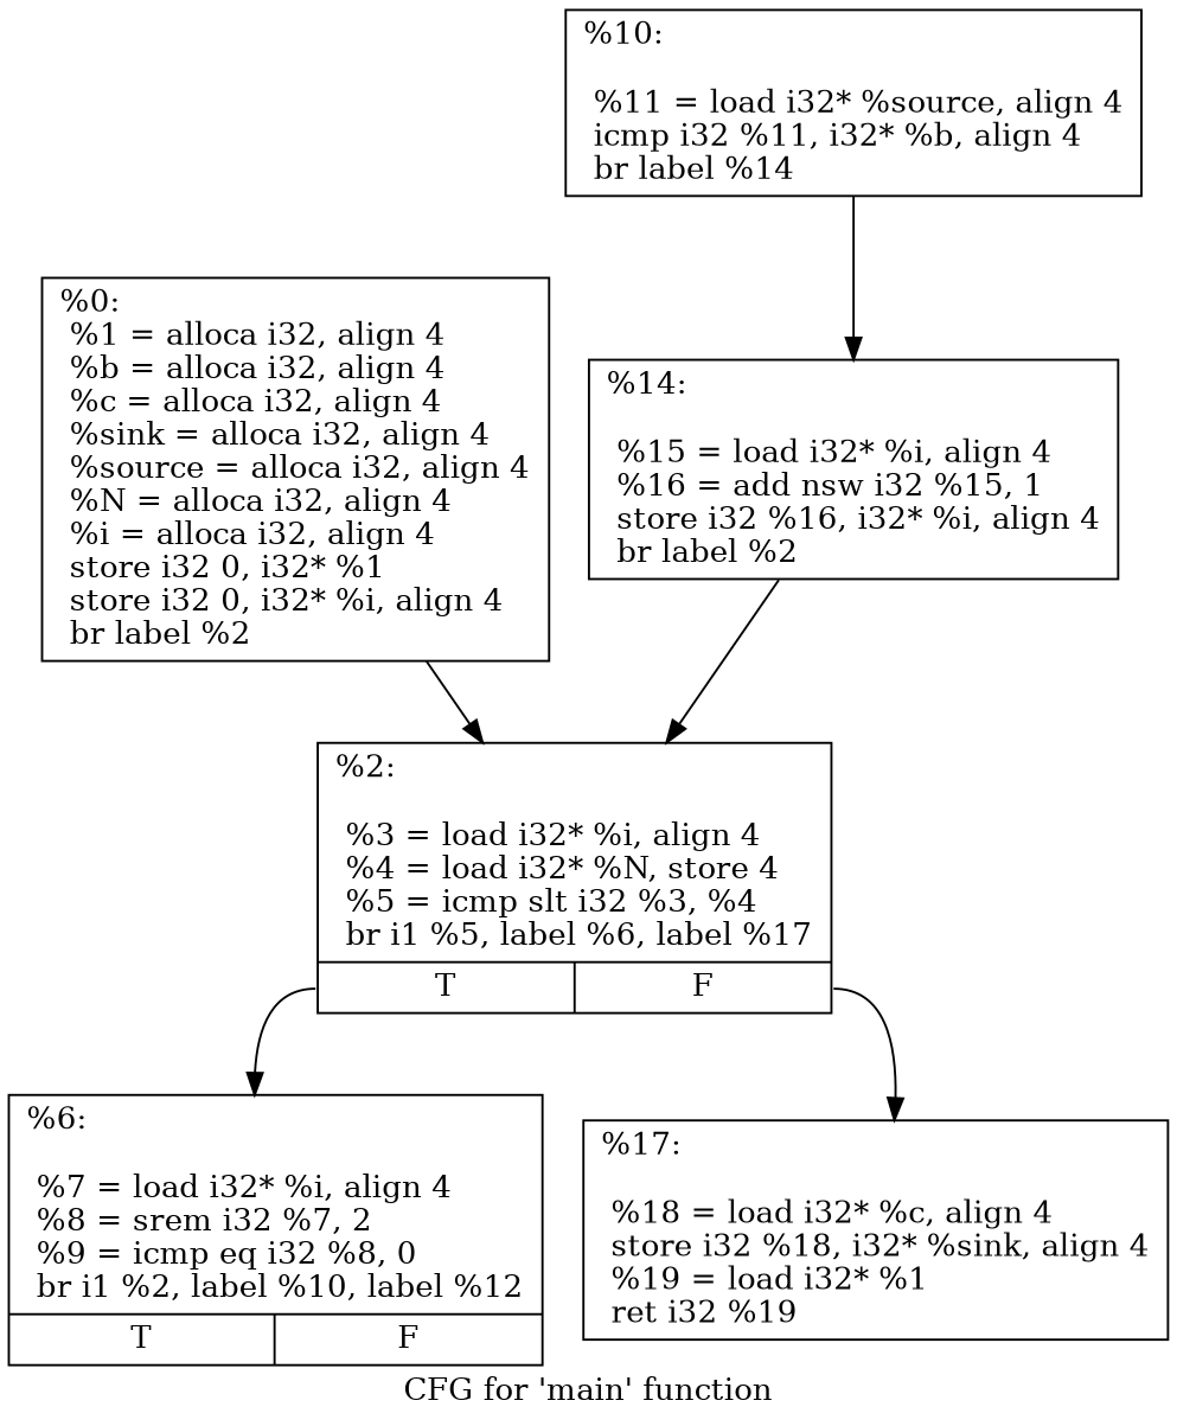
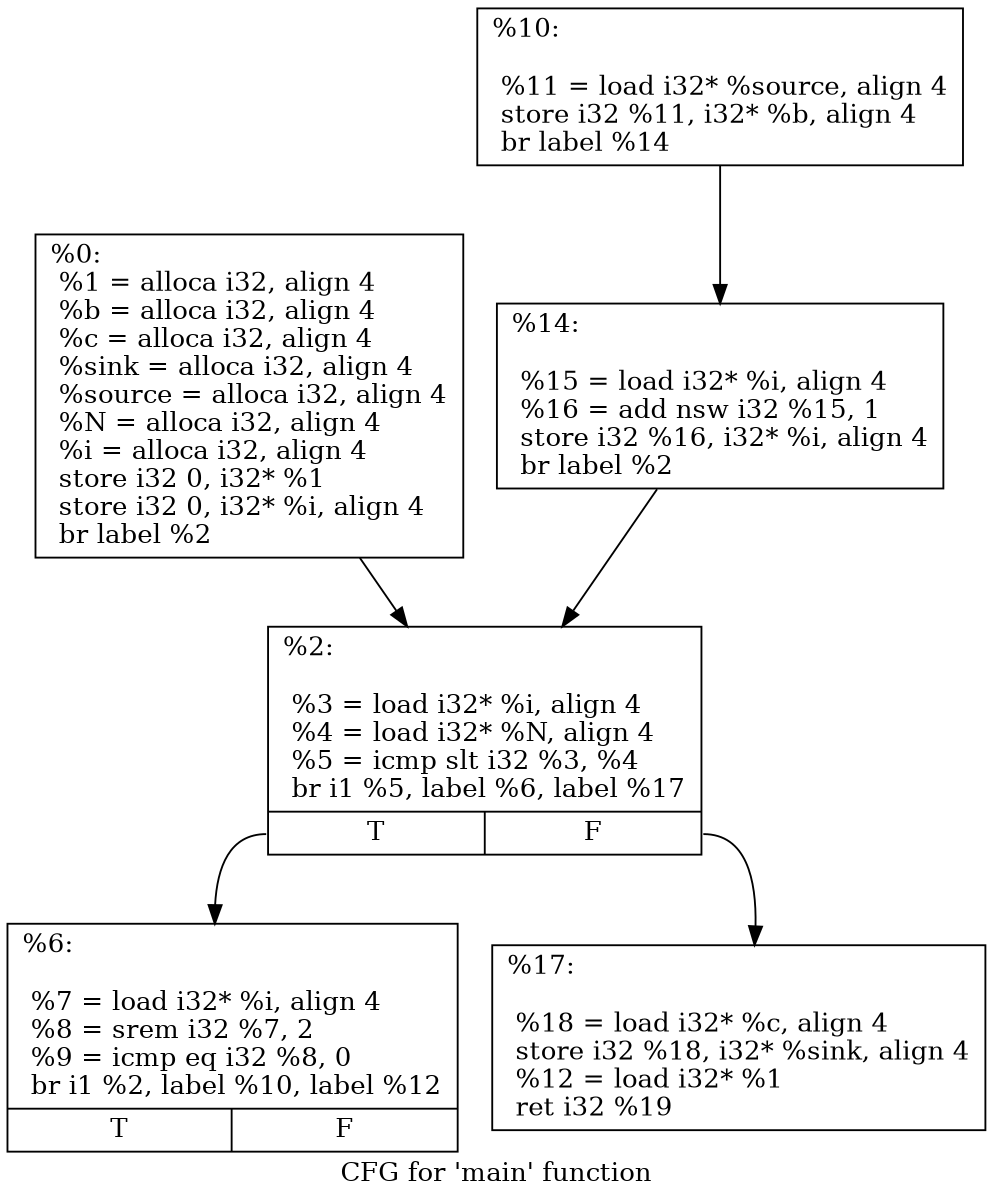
  digraph {
    label="CFG for 'main' function"
    node [shape=record]
    n1 [label="{%0:\l  %1 = alloca i32, align 4\l  %b = alloca i32, align 4\l  %c = alloca i32, align 4\l  %sink = alloca i32, align 4\l  %source = alloca i32, align 4\l  %N = alloca i32, align 4\l  %i = alloca i32, align 4\l  store i32 0, i32* %1\l  store i32 0, i32* %i, align 4\l  br label %2\l}"]
-   n2 [label="{%2:\l\l  %3 = load i32* %i, align 4\l  %4 = load i32* %N, store 4\l  %5 = icmp slt i32 %3, %4\l  br i1 %5, label %6, label %17\l|{<s0>T|<s1>F}}"]
+   n2 [label="{%2:\l\l  %3 = load i32* %i, align 4\l  %4 = load i32* %N, align 4\l  %5 = icmp slt i32 %3, %4\l  br i1 %5, label %6, label %17\l|{<s0>T|<s1>F}}"]
    n3 [label="{%6:\l\l  %7 = load i32* %i, align 4\l  %8 = srem i32 %7, 2\l  %9 = icmp eq i32 %8, 0\l  br i1 %2, label %10, label %12\l|{<s0>T|<s1>F}}"]
-   n4 [label="{%17:\l\l  %18 = load i32* %c, align 4\l  store i32 %18, i32* %sink, align 4\l  %19 = load i32* %1\l  ret i32 %19\l}"]
-   n5 [label="{%10:\l\l  %11 = load i32* %source, align 4\l  icmp i32 %11, i32* %b, align 4\l  br label %14\l}"]
+   n4 [label="{%17:\l\l  %18 = load i32* %c, align 4\l  store i32 %18, i32* %sink, align 4\l  %12 = load i32* %1\l  ret i32 %19\l}"]
+   n5 [label="{%10:\l\l  %11 = load i32* %source, align 4\l  store i32 %11, i32* %b, align 4\l  br label %14\l}"]
    n6 [label="{%14:\l\l  %15 = load i32* %i, align 4\l  %16 = add nsw i32 %15, 1\l  store i32 %16, i32* %i, align 4\l  br label %2\l}"]
    n1 -> n2
    n2 -> n3 [tailport=s0]
    n2 -> n4 [tailport=s1]
    n5 -> n6
    n6 -> n2
  }
